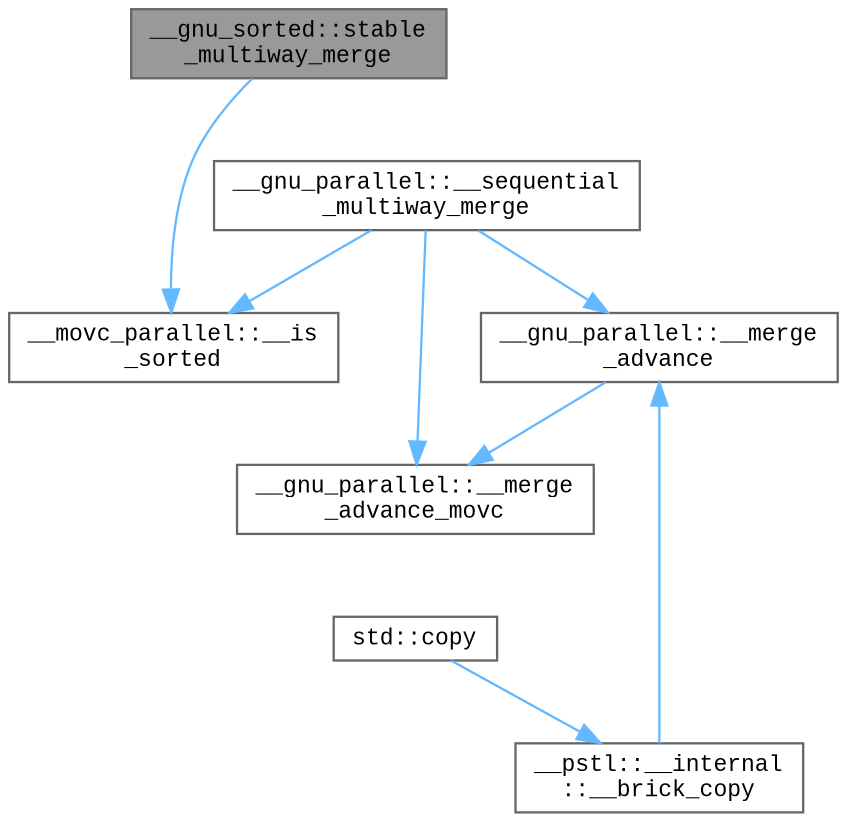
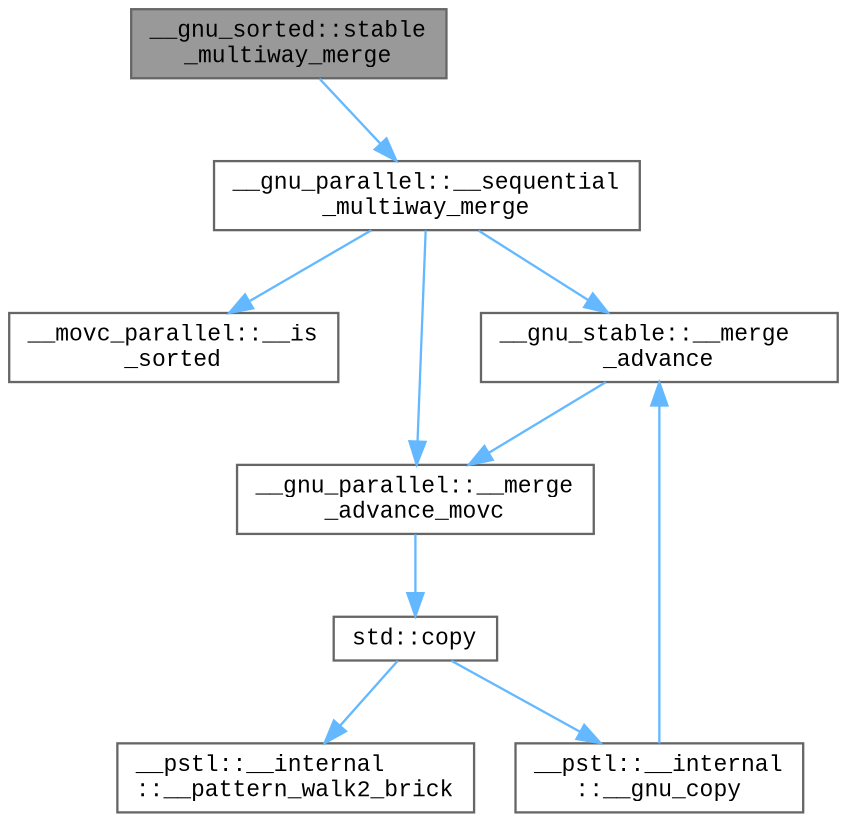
  digraph {
    fontname="Liberation Mono"
    rankdir=TB
    node [color=grey40 fillcolor=white fontname="Liberation Mono" fontsize=10 shape=box style=filled]
    edge [color=steelblue1 fontname="Liberation Mono" fontsize=10 labelfontname=Helvetica labelfontsize=10 style=solid]
    n1 [color=gray40 fillcolor=grey60 fontcolor=black height=0.2 label="__gnu_sorted::stable\l_multiway_merge" width=0.4]
    n2 [height=0.2 label="__gnu_parallel::__sequential\l_multiway_merge" width=0.4]
    n3 [height=0.2 label="__movc_parallel::__is\l_sorted" width=0.4]
-   n4 [height=0.2 label="__gnu_parallel::__merge\l_advance" width=0.4]
+   n4 [height=0.2 label="__gnu_stable::__merge\l_advance" width=0.4]
    n5 [height=0.2 label="__gnu_parallel::__merge\l_advance_movc" width=0.4]
    n6 [height=0.2 label="std::copy" width=0.4]
-   n7 [height=0.2 label="__pstl::__internal\l::__brick_copy" width=0.4]
-   n1 -> n3
+   n7 [height=0.2 label="__pstl::__internal\l::__gnu_copy" width=0.4]
+   n8 [height=0.2 label="__pstl::__internal\l::__pattern_walk2_brick" width=0.4]
+   n1 -> n2
    n2 -> n3
    n2 -> n4
    n2 -> n5
    n4 -> n5
+   n5 -> n6
    n6 -> n7
+   n6 -> n8
    n7 -> n4
  }
